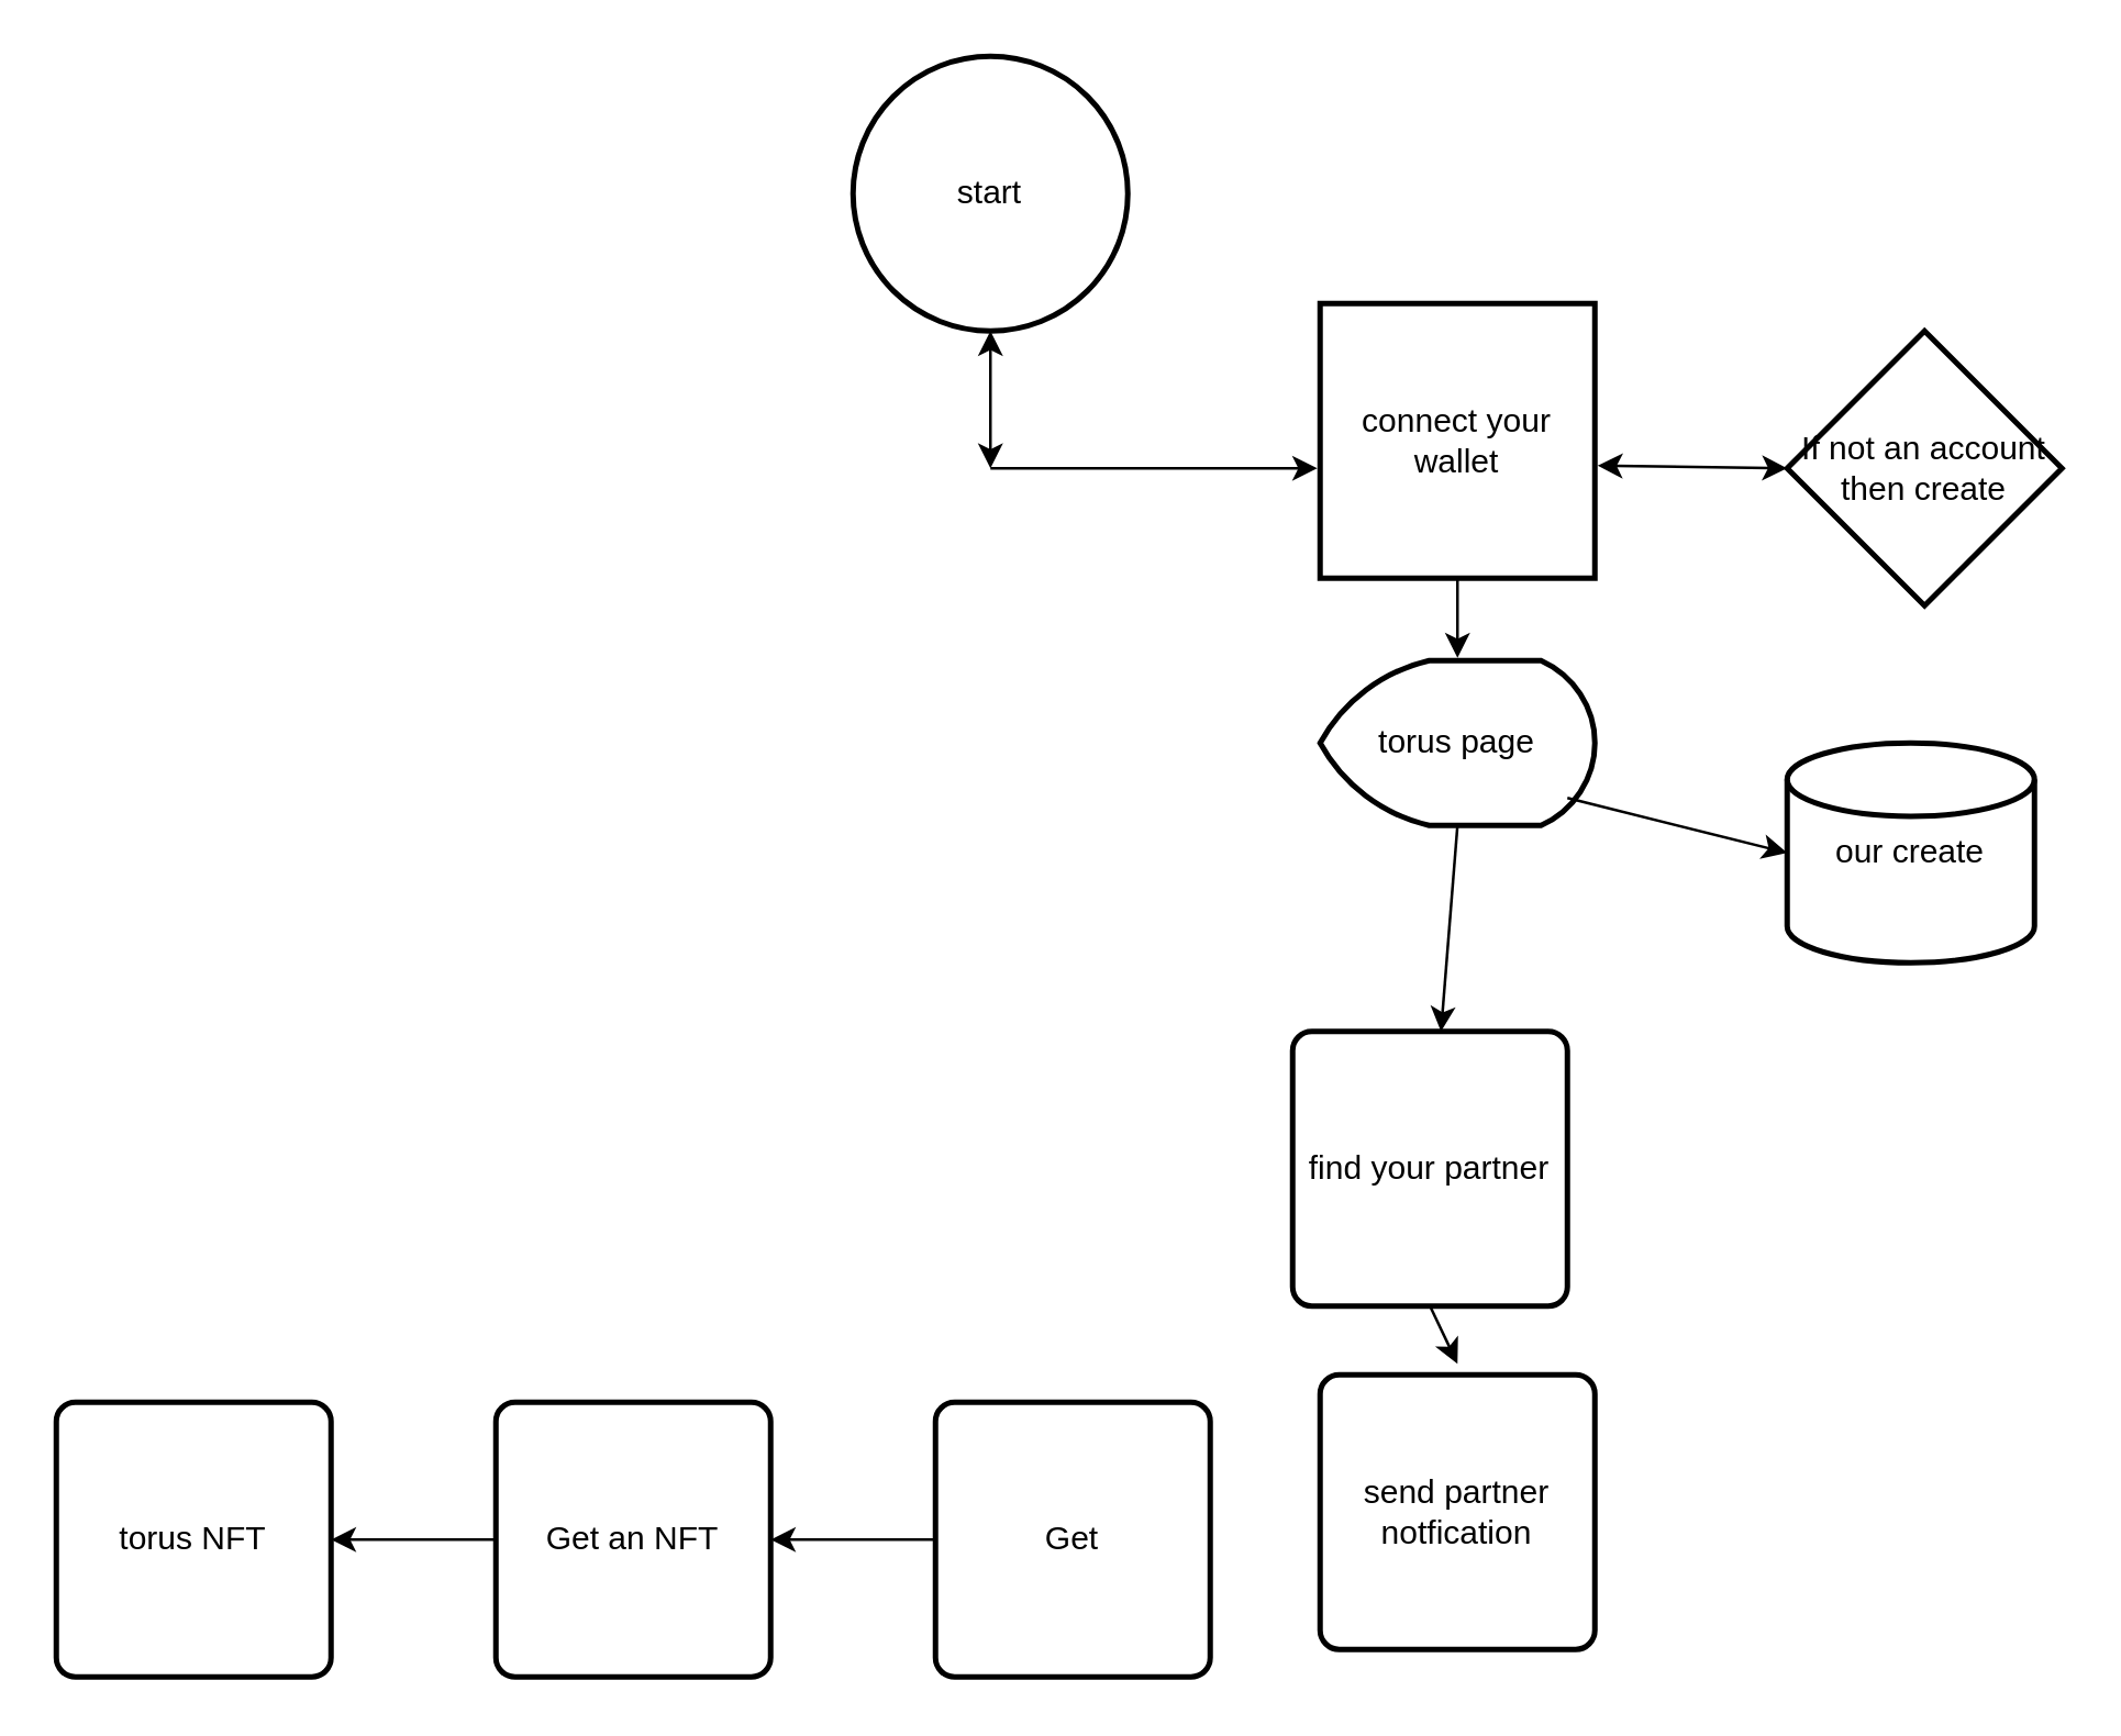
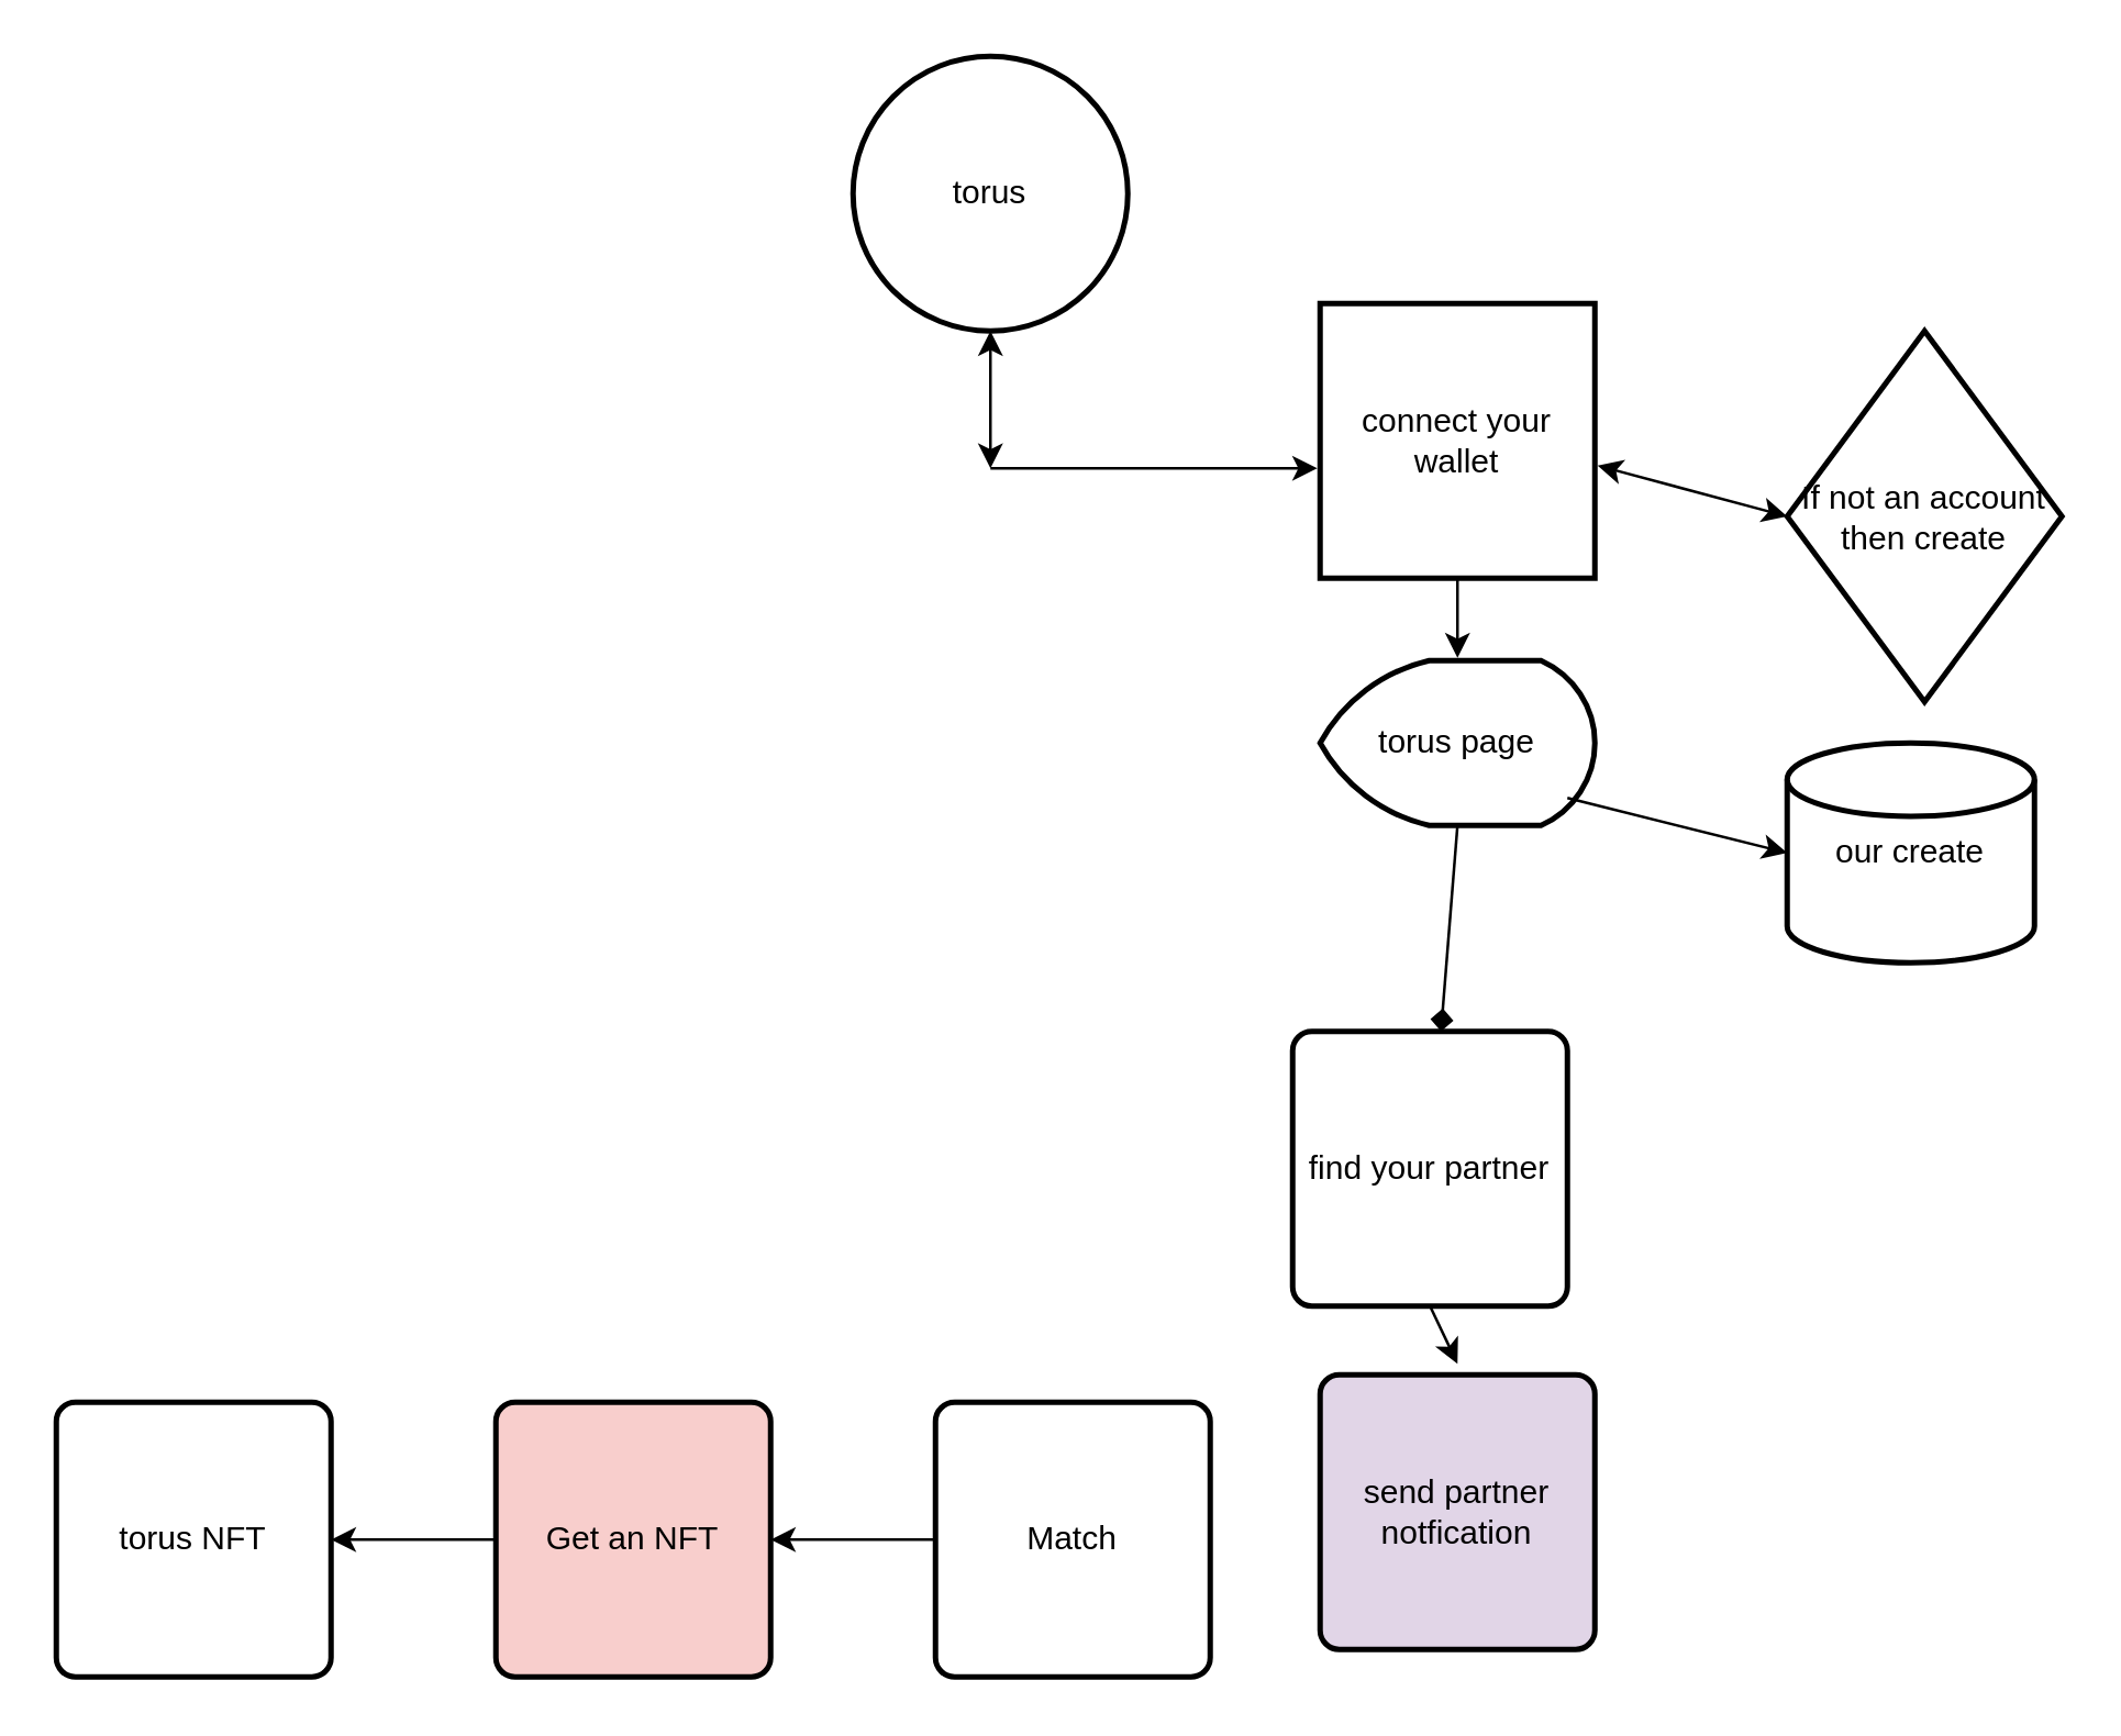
  <mxCell id="0" />
  <mxCell id="1" parent="0" />
  <mxCell id="2" value="" style="endArrow=classic;startArrow=classic;html=1;" edge="1" parent="1"><mxGeometry width="50" height="50" relative="1" as="geometry"><mxPoint x="360" y="170" as="sourcePoint" /><mxPoint x="360" y="120" as="targetPoint" /></mxGeometry></mxCell>
  <mxCell id="3" value="connect your wallet" style="whiteSpace=wrap;html=1;absoluteArcSize=1;arcSize=14;strokeWidth=2;rounded=0;" vertex="1" parent="1"><mxGeometry x="480" y="110" width="100" height="100" as="geometry" /></mxCell>
  <mxCell id="4" value="" style="endArrow=classic;html=1;entryX=-0.01;entryY=0.6;entryDx=0;entryDy=0;entryPerimeter=0;" edge="1" parent="1" target="3"><mxGeometry width="50" height="50" relative="1" as="geometry"><mxPoint x="360" y="170" as="sourcePoint" /><mxPoint x="410" y="120" as="targetPoint" /></mxGeometry></mxCell>
- <mxCell id="5" value="start" style="strokeWidth=2;html=1;shape=mxgraph.flowchart.start_2;whiteSpace=wrap;" vertex="1" parent="1"><mxGeometry x="310" y="20" width="100" height="100" as="geometry" /></mxCell>
+ <mxCell id="5" value="torus" style="strokeWidth=2;html=1;shape=mxgraph.flowchart.start_2;whiteSpace=wrap;" vertex="1" parent="1"><mxGeometry x="310" y="20" width="100" height="100" as="geometry" /></mxCell>
  <mxCell id="6" value="find your partner" style="rounded=1;whiteSpace=wrap;html=1;absoluteArcSize=1;arcSize=14;strokeWidth=2;" vertex="1" parent="1"><mxGeometry x="470" y="375" width="100" height="100" as="geometry" /></mxCell>
- <mxCell id="7" value="If not an account then create" style="strokeWidth=2;html=1;shape=mxgraph.flowchart.decision;whiteSpace=wrap;" vertex="1" parent="1"><mxGeometry x="650" y="120" width="100" height="100" as="geometry" /></mxCell>
+ <mxCell id="7" value="If not an account then create" style="strokeWidth=2;html=1;shape=mxgraph.flowchart.decision;whiteSpace=wrap;" vertex="1" parent="1"><mxGeometry x="650" y="120" width="100" height="135" as="geometry" /></mxCell>
  <mxCell id="8" value="" style="endArrow=classic;startArrow=classic;html=1;entryX=0;entryY=0.5;entryDx=0;entryDy=0;entryPerimeter=0;exitX=1.01;exitY=0.59;exitDx=0;exitDy=0;exitPerimeter=0;" edge="1" parent="1" source="3" target="7"><mxGeometry width="50" height="50" relative="1" as="geometry"><mxPoint x="600" y="185" as="sourcePoint" /><mxPoint x="650" y="135" as="targetPoint" /><Array as="points" /></mxGeometry></mxCell>
- <mxCell id="9" value="send partner notfication" style="rounded=1;whiteSpace=wrap;html=1;absoluteArcSize=1;arcSize=14;strokeWidth=2;" vertex="1" parent="1"><mxGeometry x="480" y="500" width="100" height="100" as="geometry" /></mxCell>
+ <mxCell id="9" value="send partner notfication" style="rounded=1;whiteSpace=wrap;html=1;absoluteArcSize=1;arcSize=14;strokeWidth=2;fillColor=#e1d5e7;" vertex="1" parent="1"><mxGeometry x="480" y="500" width="100" height="100" as="geometry" /></mxCell>
  <mxCell id="10" value="torus page" style="strokeWidth=2;html=1;shape=mxgraph.flowchart.display;whiteSpace=wrap;" vertex="1" parent="1"><mxGeometry x="480" y="240" width="100" height="60" as="geometry" /></mxCell>
  <mxCell id="11" value="" style="endArrow=classic;html=1;exitX=0.5;exitY=1;exitDx=0;exitDy=0;" edge="1" parent="1" source="3"><mxGeometry width="50" height="50" relative="1" as="geometry"><mxPoint x="500" y="260" as="sourcePoint" /><mxPoint x="530" y="239" as="targetPoint" /></mxGeometry></mxCell>
  <mxCell id="12" value="our create" style="strokeWidth=2;html=1;shape=mxgraph.flowchart.database;whiteSpace=wrap;" vertex="1" parent="1"><mxGeometry x="650" y="270" width="90" height="80" as="geometry" /></mxCell>
  <mxCell id="13" value="" style="endArrow=classic;html=1;entryX=0;entryY=0.5;entryDx=0;entryDy=0;entryPerimeter=0;" edge="1" parent="1" target="12"><mxGeometry width="50" height="50" relative="1" as="geometry"><mxPoint x="570" y="290" as="sourcePoint" /><mxPoint x="610" y="260" as="targetPoint" /></mxGeometry></mxCell>
- <mxCell id="14" value="" style="endArrow=classic;html=1;exitX=0.5;exitY=1;exitDx=0;exitDy=0;exitPerimeter=0;" edge="1" parent="1" source="10" target="6"><mxGeometry width="50" height="50" relative="1" as="geometry"><mxPoint x="600" y="410" as="sourcePoint" /><mxPoint x="650" y="360" as="targetPoint" /></mxGeometry></mxCell>
+ <mxCell id="14" value="" style="endArrow=diamond;html=1;exitX=0.5;exitY=1;exitDx=0;exitDy=0;exitPerimeter=0;" edge="1" parent="1" source="10" target="6"><mxGeometry width="50" height="50" relative="1" as="geometry"><mxPoint x="600" y="410" as="sourcePoint" /><mxPoint x="650" y="360" as="targetPoint" /></mxGeometry></mxCell>
  <mxCell id="15" value="" style="endArrow=classic;html=1;exitX=0.5;exitY=1;exitDx=0;exitDy=0;" edge="1" parent="1" source="6"><mxGeometry width="50" height="50" relative="1" as="geometry"><mxPoint x="505" y="510" as="sourcePoint" /><mxPoint x="530" y="496" as="targetPoint" /></mxGeometry></mxCell>
- <mxCell id="16" value="Get" style="rounded=1;whiteSpace=wrap;html=1;absoluteArcSize=1;arcSize=14;strokeWidth=2;" vertex="1" parent="1"><mxGeometry x="340" y="510" width="100" height="100" as="geometry" /></mxCell>
+ <mxCell id="16" value="Match" style="rounded=1;whiteSpace=wrap;html=1;absoluteArcSize=1;arcSize=14;strokeWidth=2;" vertex="1" parent="1"><mxGeometry x="340" y="510" width="100" height="100" as="geometry" /></mxCell>
  <mxCell id="17" value="" style="endArrow=classic;html=1;exitX=0;exitY=0.5;exitDx=0;exitDy=0;" edge="1" parent="1" source="16"><mxGeometry width="50" height="50" relative="1" as="geometry"><mxPoint x="280" y="585" as="sourcePoint" /><mxPoint x="280" y="560" as="targetPoint" /></mxGeometry></mxCell>
- <mxCell id="18" value="Get an NFT" style="rounded=1;whiteSpace=wrap;html=1;absoluteArcSize=1;arcSize=14;strokeWidth=2;" vertex="1" parent="1"><mxGeometry x="180" y="510" width="100" height="100" as="geometry" /></mxCell>
+ <mxCell id="18" value="Get an NFT" style="rounded=1;whiteSpace=wrap;html=1;absoluteArcSize=1;arcSize=14;strokeWidth=2;fillColor=#f8cecc;" vertex="1" parent="1"><mxGeometry x="180" y="510" width="100" height="100" as="geometry" /></mxCell>
  <mxCell id="19" value="" style="endArrow=classic;html=1;exitX=0;exitY=0.5;exitDx=0;exitDy=0;" edge="1" parent="1" source="18"><mxGeometry width="50" height="50" relative="1" as="geometry"><mxPoint x="130" y="580" as="sourcePoint" /><mxPoint x="120" y="560" as="targetPoint" /></mxGeometry></mxCell>
  <mxCell id="20" value="torus NFT" style="rounded=1;whiteSpace=wrap;html=1;absoluteArcSize=1;arcSize=14;strokeWidth=2;" vertex="1" parent="1"><mxGeometry x="20" y="510" width="100" height="100" as="geometry" /></mxCell>
